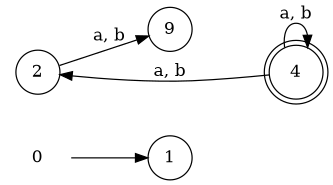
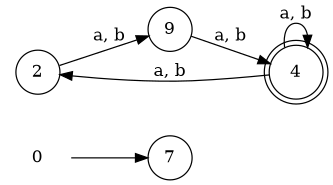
  digraph {
    rankdir=LR
    node [shape=circle]
    0 [shape=none]
-   n2 [label=1]
+   n2 [label=7]
    n3 [label=2]
    n4 [label=9]
    n5 [label=4 shape=doublecircle]
    0 -> n2
    n3 -> n4 [label="a, b"]
+   n4 -> n5 [label="a, b"]
    n5 -> n3 [label="a, b"]
    n5 -> n5 [label="a, b"]
  }
